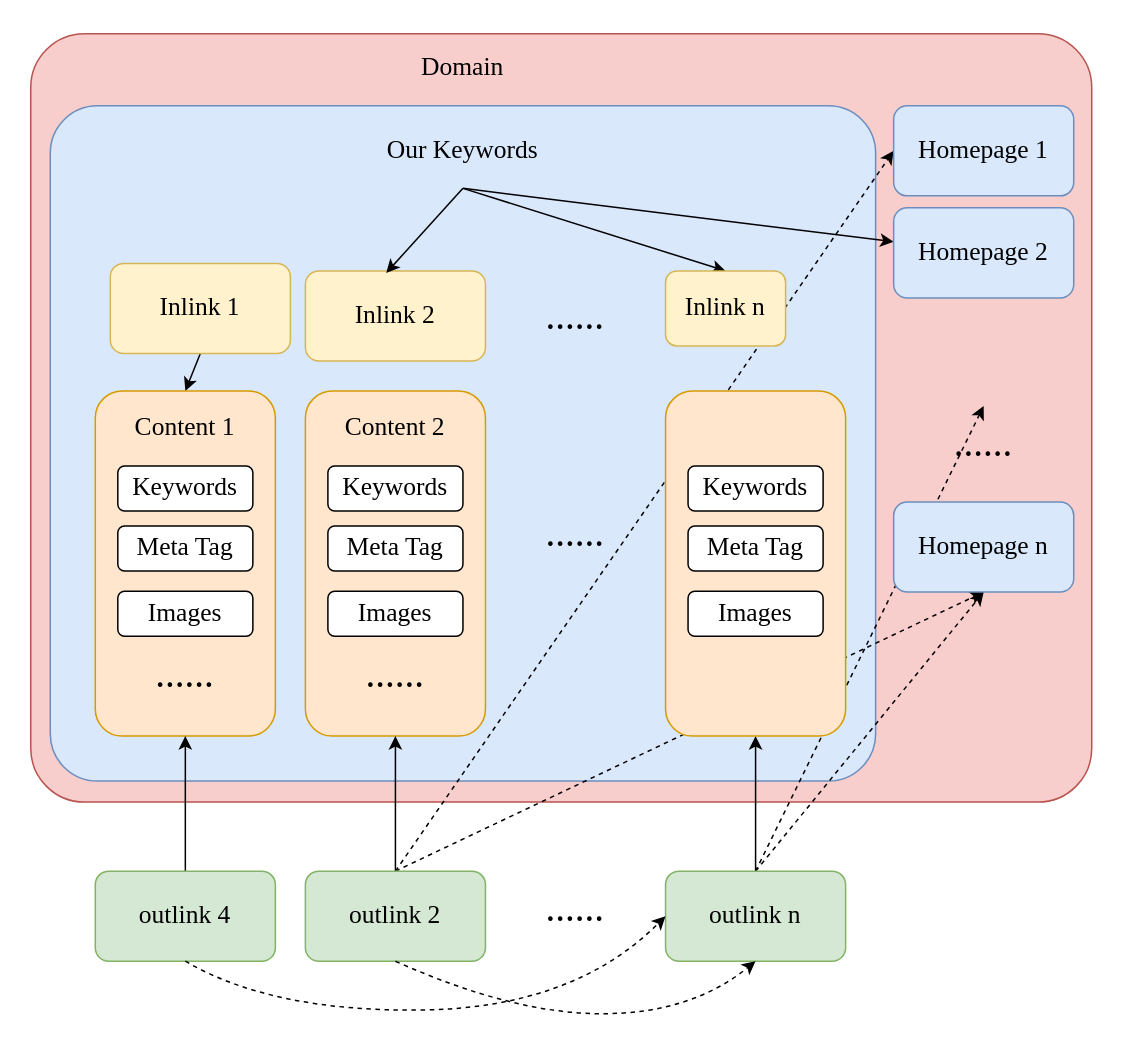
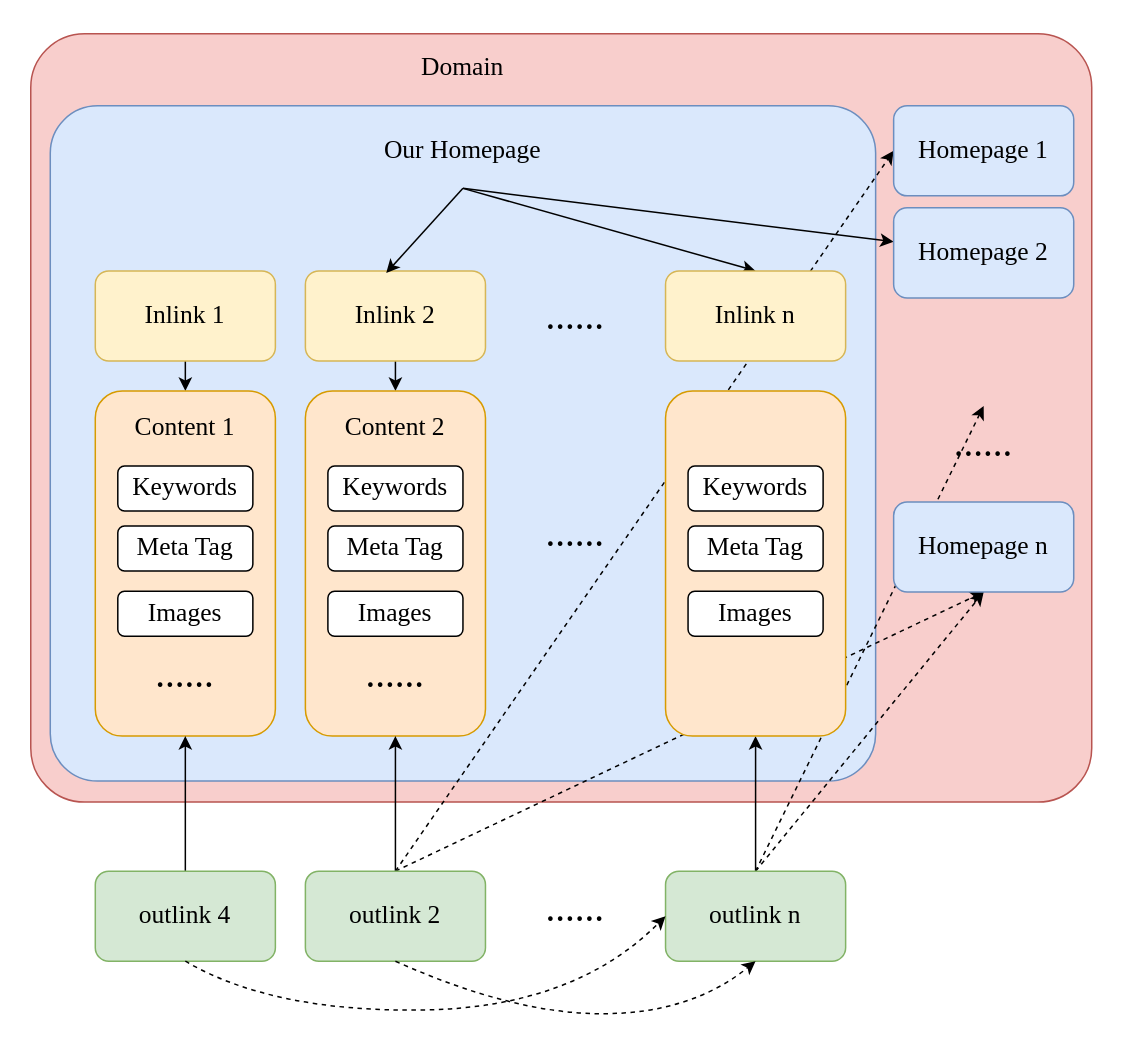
  <mxCell id="0" />
  <mxCell id="1" parent="0" />
  <mxCell id="2" value="" style="rounded=1;whiteSpace=wrap;html=1;fillColor=#f8cecc;strokeColor=#b85450;fontFamily=Times New Roman;fontSize=17;arcSize=7;" vertex="1" parent="1"><mxGeometry x="20" y="22" width="707" height="512" as="geometry" /></mxCell>
  <mxCell id="3" value="" style="rounded=1;whiteSpace=wrap;html=1;fillColor=#dae8fc;strokeColor=#6c8ebf;fontFamily=Times New Roman;fontSize=17;arcSize=7;" vertex="1" parent="1"><mxGeometry x="33" y="70" width="550" height="450" as="geometry" /></mxCell>
- <mxCell id="4" value="Our Keywords" style="text;html=1;strokeColor=none;fillColor=none;align=center;verticalAlign=middle;whiteSpace=wrap;rounded=0;fontFamily=Times New Roman;fontSize=17;" vertex="1" parent="1"><mxGeometry x="249" y="75" width="118" height="50" as="geometry" /></mxCell>
+ <mxCell id="4" value="Our Homepage" style="text;html=1;strokeColor=none;fillColor=none;align=center;verticalAlign=middle;whiteSpace=wrap;rounded=0;fontFamily=Times New Roman;fontSize=17;" vertex="1" parent="1"><mxGeometry x="249" y="75" width="118" height="50" as="geometry" /></mxCell>
  <mxCell id="5" style="edgeStyle=none;html=1;exitX=0.5;exitY=1;exitDx=0;exitDy=0;entryX=0.5;entryY=0;entryDx=0;entryDy=0;fontFamily=Times New Roman;fontSize=26;" edge="1" parent="1" source="6" target="18"><mxGeometry relative="1" as="geometry" /></mxCell>
- <mxCell id="6" value="Inlink 1" style="rounded=1;whiteSpace=wrap;html=1;fontFamily=Times New Roman;fontSize=17;fillColor=#fff2cc;strokeColor=#d6b656;" vertex="1" parent="1"><mxGeometry x="73" y="175" width="120" height="60" as="geometry" /></mxCell>
+ <mxCell id="6" value="Inlink 1" style="rounded=1;whiteSpace=wrap;html=1;fontFamily=Times New Roman;fontSize=17;fillColor=#fff2cc;strokeColor=#d6b656;" vertex="1" parent="1"><mxGeometry x="63" y="180" width="120" height="60" as="geometry" /></mxCell>
+ <mxCell id="7" style="edgeStyle=none;html=1;exitX=0.5;exitY=1;exitDx=0;exitDy=0;entryX=0.5;entryY=0;entryDx=0;entryDy=0;fontFamily=Times New Roman;fontSize=26;" edge="1" parent="1" source="8" target="14"><mxGeometry relative="1" as="geometry" /></mxCell>
  <mxCell id="8" value="Inlink 2" style="rounded=1;whiteSpace=wrap;html=1;fontFamily=Times New Roman;fontSize=17;fillColor=#fff2cc;strokeColor=#d6b656;" vertex="1" parent="1"><mxGeometry x="203" y="180" width="120" height="60" as="geometry" /></mxCell>
  <mxCell id="9" value="......" style="text;html=1;strokeColor=none;fillColor=none;align=center;verticalAlign=middle;whiteSpace=wrap;rounded=0;fontFamily=Times New Roman;fontSize=26;" vertex="1" parent="1"><mxGeometry x="333" y="185" width="100" height="50" as="geometry" /></mxCell>
  <mxCell id="10" value="" style="endArrow=classic;html=1;fontFamily=Times New Roman;fontSize=26;exitX=0.5;exitY=1;exitDx=0;exitDy=0;" edge="1" parent="1" source="4" target="41"><mxGeometry width="50" height="50" relative="1" as="geometry"><mxPoint x="283" y="350" as="sourcePoint" /><mxPoint x="333" y="300" as="targetPoint" /></mxGeometry></mxCell>
  <mxCell id="11" value="" style="endArrow=classic;html=1;fontFamily=Times New Roman;fontSize=26;exitX=0.5;exitY=1;exitDx=0;exitDy=0;entryX=0.5;entryY=0;entryDx=0;entryDy=0;" edge="1" parent="1" source="4" target="44"><mxGeometry width="50" height="50" relative="1" as="geometry"><mxPoint x="328" y="140" as="sourcePoint" /><mxPoint x="143" y="200" as="targetPoint" /></mxGeometry></mxCell>
  <mxCell id="12" value="" style="endArrow=classic;html=1;fontFamily=Times New Roman;fontSize=26;exitX=0.5;exitY=1;exitDx=0;exitDy=0;entryX=0.449;entryY=0.023;entryDx=0;entryDy=0;entryPerimeter=0;" edge="1" parent="1" source="4" target="8"><mxGeometry width="50" height="50" relative="1" as="geometry"><mxPoint x="323" y="140" as="sourcePoint" /><mxPoint x="333" y="300" as="targetPoint" /></mxGeometry></mxCell>
  <mxCell id="13" value="" style="rounded=1;whiteSpace=wrap;html=1;fontFamily=Times New Roman;fontSize=17;fillColor=#ffe6cc;strokeColor=#d79b00;" vertex="1" parent="1"><mxGeometry x="203" y="260" width="120" height="230" as="geometry" /></mxCell>
  <mxCell id="14" value="Content 2" style="text;html=1;strokeColor=none;fillColor=none;align=center;verticalAlign=middle;whiteSpace=wrap;rounded=0;fontFamily=Times New Roman;fontSize=17;" vertex="1" parent="1"><mxGeometry x="213" y="260" width="100" height="50" as="geometry" /></mxCell>
  <mxCell id="15" value="Keywords" style="rounded=1;whiteSpace=wrap;html=1;fontFamily=Times New Roman;fontSize=17;" vertex="1" parent="1"><mxGeometry x="218" y="310" width="90" height="30" as="geometry" /></mxCell>
  <mxCell id="16" value="Meta Tag" style="rounded=1;whiteSpace=wrap;html=1;fontFamily=Times New Roman;fontSize=17;" vertex="1" parent="1"><mxGeometry x="218" y="350" width="90" height="30" as="geometry" /></mxCell>
  <mxCell id="17" value="Images" style="rounded=1;whiteSpace=wrap;html=1;fontFamily=Times New Roman;fontSize=17;" vertex="1" parent="1"><mxGeometry x="218" y="393.5" width="90" height="30" as="geometry" /></mxCell>
  <mxCell id="18" value="" style="rounded=1;whiteSpace=wrap;html=1;fontFamily=Times New Roman;fontSize=17;fillColor=#ffe6cc;strokeColor=#d79b00;" vertex="1" parent="1"><mxGeometry x="63" y="260" width="120" height="230" as="geometry" /></mxCell>
  <mxCell id="19" value="Content 1" style="text;html=1;strokeColor=none;fillColor=none;align=center;verticalAlign=middle;whiteSpace=wrap;rounded=0;fontFamily=Times New Roman;fontSize=17;" vertex="1" parent="1"><mxGeometry x="73" y="260" width="100" height="50" as="geometry" /></mxCell>
  <mxCell id="20" value="Keywords" style="rounded=1;whiteSpace=wrap;html=1;fontFamily=Times New Roman;fontSize=17;" vertex="1" parent="1"><mxGeometry x="78" y="310" width="90" height="30" as="geometry" /></mxCell>
  <mxCell id="21" value="Meta Tag" style="rounded=1;whiteSpace=wrap;html=1;fontFamily=Times New Roman;fontSize=17;" vertex="1" parent="1"><mxGeometry x="78" y="350" width="90" height="30" as="geometry" /></mxCell>
  <mxCell id="22" value="Images" style="rounded=1;whiteSpace=wrap;html=1;fontFamily=Times New Roman;fontSize=17;" vertex="1" parent="1"><mxGeometry x="78" y="393.5" width="90" height="30" as="geometry" /></mxCell>
  <mxCell id="23" value="......" style="text;html=1;strokeColor=none;fillColor=none;align=center;verticalAlign=middle;whiteSpace=wrap;rounded=0;fontFamily=Times New Roman;fontSize=26;" vertex="1" parent="1"><mxGeometry x="213" y="423.5" width="100" height="50" as="geometry" /></mxCell>
  <mxCell id="24" value="......" style="text;html=1;strokeColor=none;fillColor=none;align=center;verticalAlign=middle;whiteSpace=wrap;rounded=0;fontFamily=Times New Roman;fontSize=26;" vertex="1" parent="1"><mxGeometry x="453" y="423.5" width="100" height="50" as="geometry" /></mxCell>
  <mxCell id="25" value="......" style="text;html=1;strokeColor=none;fillColor=none;align=center;verticalAlign=middle;whiteSpace=wrap;rounded=0;fontFamily=Times New Roman;fontSize=26;" vertex="1" parent="1"><mxGeometry x="73" y="423.5" width="100" height="50" as="geometry" /></mxCell>
  <mxCell id="26" style="edgeStyle=none;html=1;exitX=0.5;exitY=0;exitDx=0;exitDy=0;entryX=0.5;entryY=1;entryDx=0;entryDy=0;fontFamily=Times New Roman;fontSize=26;" edge="1" parent="1" source="27" target="18"><mxGeometry relative="1" as="geometry" /></mxCell>
  <mxCell id="27" value="outlink 4" style="rounded=1;whiteSpace=wrap;html=1;fontFamily=Times New Roman;fontSize=17;fillColor=#d5e8d4;strokeColor=#82b366;" vertex="1" parent="1"><mxGeometry x="63" y="580" width="120" height="60" as="geometry" /></mxCell>
  <mxCell id="28" style="edgeStyle=none;html=1;exitX=0.5;exitY=0;exitDx=0;exitDy=0;entryX=0;entryY=0.5;entryDx=0;entryDy=0;dashed=1;fontFamily=Times New Roman;fontSize=26;" edge="1" parent="1" source="31" target="40"><mxGeometry relative="1" as="geometry" /></mxCell>
  <mxCell id="29" style="edgeStyle=none;html=1;exitX=0.5;exitY=0;exitDx=0;exitDy=0;entryX=0.5;entryY=1;entryDx=0;entryDy=0;fontFamily=Times New Roman;fontSize=26;" edge="1" parent="1" source="31" target="13"><mxGeometry relative="1" as="geometry" /></mxCell>
  <mxCell id="30" style="edgeStyle=none;html=1;exitX=0.5;exitY=0;exitDx=0;exitDy=0;entryX=0.5;entryY=1;entryDx=0;entryDy=0;dashed=1;fontFamily=Times New Roman;fontSize=26;" edge="1" parent="1" source="31" target="43"><mxGeometry relative="1" as="geometry" /></mxCell>
  <mxCell id="31" value="outlink 2" style="rounded=1;whiteSpace=wrap;html=1;fontFamily=Times New Roman;fontSize=17;fillColor=#d5e8d4;strokeColor=#82b366;" vertex="1" parent="1"><mxGeometry x="203" y="580" width="120" height="60" as="geometry" /></mxCell>
  <mxCell id="32" style="edgeStyle=none;html=1;exitX=0.5;exitY=0;exitDx=0;exitDy=0;entryX=0.5;entryY=1;entryDx=0;entryDy=0;fontFamily=Times New Roman;fontSize=26;" edge="1" parent="1" source="35" target="36"><mxGeometry relative="1" as="geometry" /></mxCell>
  <mxCell id="33" style="edgeStyle=none;html=1;exitX=0.5;exitY=0;exitDx=0;exitDy=0;entryX=0.5;entryY=1;entryDx=0;entryDy=0;fontFamily=Times New Roman;fontSize=26;dashed=1;" edge="1" parent="1" source="35" target="43"><mxGeometry relative="1" as="geometry" /></mxCell>
  <mxCell id="34" style="edgeStyle=none;html=1;exitX=0.5;exitY=0;exitDx=0;exitDy=0;entryX=0.5;entryY=0;entryDx=0;entryDy=0;fontFamily=Times New Roman;fontSize=26;dashed=1;" edge="1" parent="1" source="35" target="42"><mxGeometry relative="1" as="geometry" /></mxCell>
  <mxCell id="35" value="outlink n" style="rounded=1;whiteSpace=wrap;html=1;fontFamily=Times New Roman;fontSize=17;fillColor=#d5e8d4;strokeColor=#82b366;" vertex="1" parent="1"><mxGeometry x="443" y="580" width="120" height="60" as="geometry" /></mxCell>
  <mxCell id="36" value="" style="rounded=1;whiteSpace=wrap;html=1;fontFamily=Times New Roman;fontSize=17;fillColor=#ffe6cc;strokeColor=#d79b00;" vertex="1" parent="1"><mxGeometry x="443" y="260" width="120" height="230" as="geometry" /></mxCell>
  <mxCell id="37" value="......" style="text;html=1;strokeColor=none;fillColor=none;align=center;verticalAlign=middle;whiteSpace=wrap;rounded=0;fontFamily=Times New Roman;fontSize=26;" vertex="1" parent="1"><mxGeometry x="333" y="330" width="100" height="50" as="geometry" /></mxCell>
  <mxCell id="38" value="......" style="text;html=1;strokeColor=none;fillColor=none;align=center;verticalAlign=middle;whiteSpace=wrap;rounded=0;fontFamily=Times New Roman;fontSize=26;" vertex="1" parent="1"><mxGeometry x="333" y="580" width="100" height="50" as="geometry" /></mxCell>
  <mxCell id="39" value="Domain" style="text;html=1;strokeColor=none;fillColor=none;align=center;verticalAlign=middle;whiteSpace=wrap;rounded=0;fontFamily=Times New Roman;fontSize=17;" vertex="1" parent="1"><mxGeometry x="258" y="20" width="100" height="50" as="geometry" /></mxCell>
  <mxCell id="40" value="Homepage 1" style="rounded=1;whiteSpace=wrap;html=1;fontFamily=Times New Roman;fontSize=17;fillColor=#dae8fc;strokeColor=#6c8ebf;" vertex="1" parent="1"><mxGeometry x="595" y="70" width="120" height="60" as="geometry" /></mxCell>
  <mxCell id="41" value="Homepage 2" style="rounded=1;whiteSpace=wrap;html=1;fontFamily=Times New Roman;fontSize=17;fillColor=#dae8fc;strokeColor=#6c8ebf;" vertex="1" parent="1"><mxGeometry x="595" y="138" width="120" height="60" as="geometry" /></mxCell>
  <mxCell id="42" value="......" style="text;html=1;strokeColor=none;fillColor=none;align=center;verticalAlign=middle;whiteSpace=wrap;rounded=0;fontFamily=Times New Roman;fontSize=26;" vertex="1" parent="1"><mxGeometry x="605" y="270" width="100" height="50" as="geometry" /></mxCell>
  <mxCell id="43" value="Homepage n" style="rounded=1;whiteSpace=wrap;html=1;fontFamily=Times New Roman;fontSize=17;fillColor=#dae8fc;strokeColor=#6c8ebf;" vertex="1" parent="1"><mxGeometry x="595" y="334" width="120" height="60" as="geometry" /></mxCell>
- <mxCell id="44" value="Inlink n" style="rounded=1;whiteSpace=wrap;html=1;fontFamily=Times New Roman;fontSize=17;fillColor=#fff2cc;strokeColor=#d6b656;" vertex="1" parent="1"><mxGeometry x="443" y="180" width="80" height="50" as="geometry" /></mxCell>
+ <mxCell id="44" value="Inlink n" style="rounded=1;whiteSpace=wrap;html=1;fontFamily=Times New Roman;fontSize=17;fillColor=#fff2cc;strokeColor=#d6b656;" vertex="1" parent="1"><mxGeometry x="443" y="180" width="120" height="60" as="geometry" /></mxCell>
  <mxCell id="45" value="Keywords" style="rounded=1;whiteSpace=wrap;html=1;fontFamily=Times New Roman;fontSize=17;" vertex="1" parent="1"><mxGeometry x="458" y="310" width="90" height="30" as="geometry" /></mxCell>
  <mxCell id="46" value="Meta Tag" style="rounded=1;whiteSpace=wrap;html=1;fontFamily=Times New Roman;fontSize=17;" vertex="1" parent="1"><mxGeometry x="458" y="350" width="90" height="30" as="geometry" /></mxCell>
  <mxCell id="47" value="Images" style="rounded=1;whiteSpace=wrap;html=1;fontFamily=Times New Roman;fontSize=17;" vertex="1" parent="1"><mxGeometry x="458" y="393.5" width="90" height="30" as="geometry" /></mxCell>
  <mxCell id="48" value="" style="curved=1;endArrow=classic;html=1;dashed=1;fontFamily=Times New Roman;fontSize=26;exitX=0.5;exitY=1;exitDx=0;exitDy=0;entryX=0.5;entryY=1;entryDx=0;entryDy=0;" edge="1" parent="1" source="31" target="35"><mxGeometry width="50" height="50" relative="1" as="geometry"><mxPoint x="336" y="709" as="sourcePoint" /><mxPoint x="386" y="659" as="targetPoint" /><Array as="points"><mxPoint x="341" y="675" /><mxPoint x="460" y="675" /></Array></mxGeometry></mxCell>
  <mxCell id="49" value="" style="curved=1;endArrow=classic;html=1;dashed=1;fontFamily=Times New Roman;fontSize=26;exitX=0.5;exitY=1;exitDx=0;exitDy=0;entryX=0;entryY=0.5;entryDx=0;entryDy=0;" edge="1" parent="1" source="27" target="35"><mxGeometry width="50" height="50" relative="1" as="geometry"><mxPoint x="178" y="686" as="sourcePoint" /><mxPoint x="418" y="686" as="targetPoint" /><Array as="points"><mxPoint x="181" y="674" /><mxPoint x="382" y="671" /></Array></mxGeometry></mxCell>
